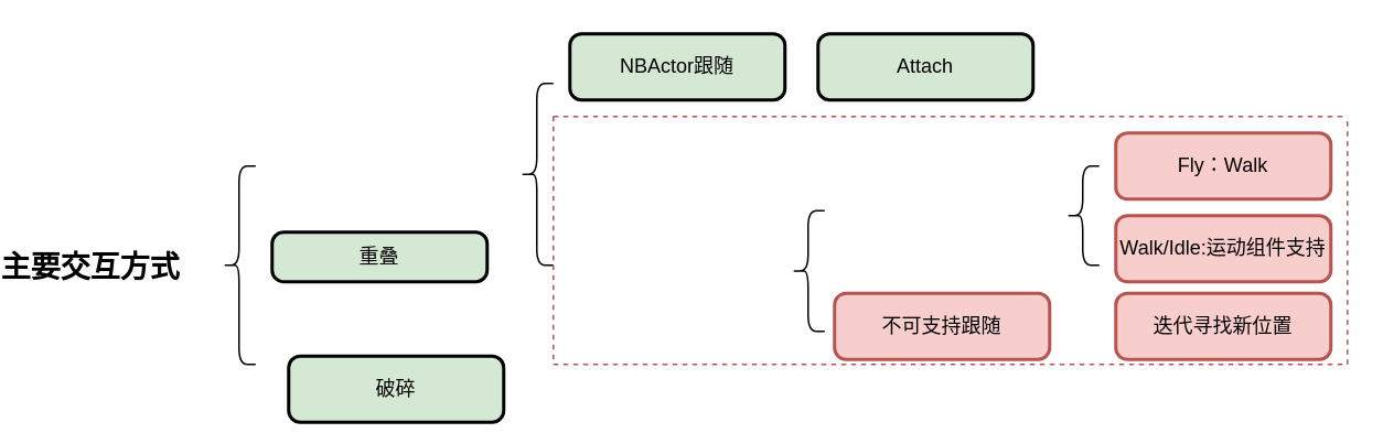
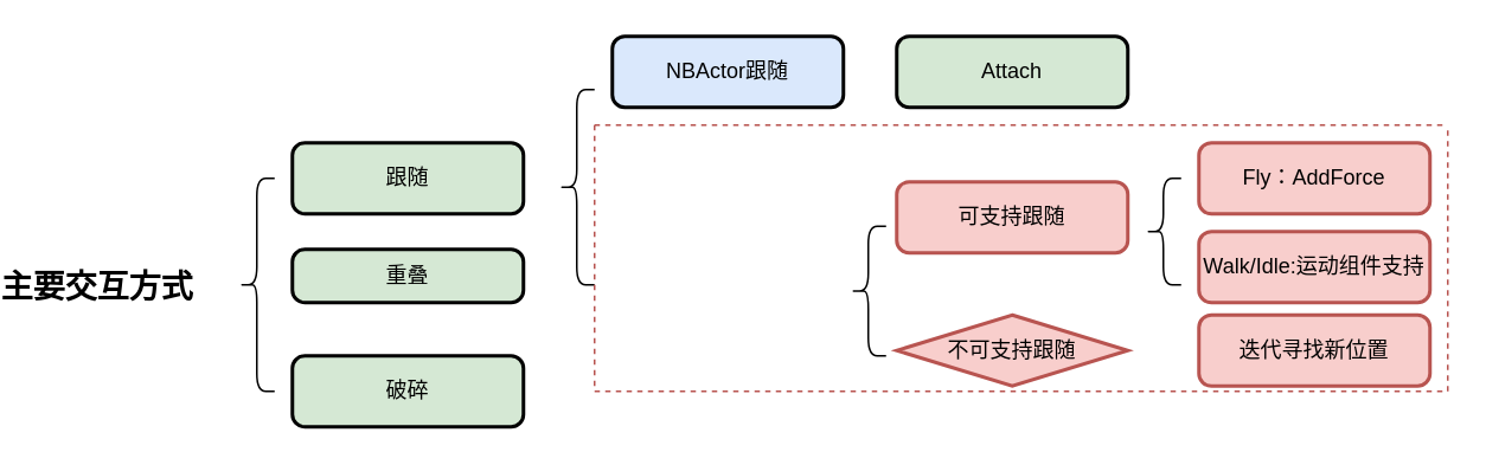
  <mxCell id="0" />
  <mxCell id="1" parent="0" />
+ <mxCell id="2" value="跟随" style="rounded=1;whiteSpace=wrap;html=1;absoluteArcSize=1;arcSize=14;strokeWidth=2;fillColor=#d5e8d4;strokeColor=#000000;" parent="1" vertex="1"><mxGeometry x="150" y="80" width="130" height="40" as="geometry" /></mxCell>
  <mxCell id="3" value="重叠" style="rounded=1;whiteSpace=wrap;html=1;absoluteArcSize=1;arcSize=14;strokeWidth=2;fillColor=#d5e8d4;strokeColor=#000000;" parent="1" vertex="1"><mxGeometry x="150" y="140" width="130" height="30" as="geometry" /></mxCell>
- <mxCell id="4" value="破碎" style="rounded=1;whiteSpace=wrap;html=1;absoluteArcSize=1;arcSize=14;strokeWidth=2;fillColor=#d5e8d4;strokeColor=#000000;" parent="1" vertex="1"><mxGeometry x="160" y="215" width="130" height="40" as="geometry" /></mxCell>
- <mxCell id="5" value="NBActor跟随" style="rounded=1;whiteSpace=wrap;html=1;absoluteArcSize=1;arcSize=14;strokeWidth=2;fillColor=#d5e8d4;strokeColor=#000000;" parent="1" vertex="1"><mxGeometry x="330" y="20" width="130" height="40" as="geometry" /></mxCell>
+ <mxCell id="4" value="破碎" style="rounded=1;whiteSpace=wrap;html=1;absoluteArcSize=1;arcSize=14;strokeWidth=2;fillColor=#d5e8d4;strokeColor=#000000;" parent="1" vertex="1"><mxGeometry x="150" y="200" width="130" height="40" as="geometry" /></mxCell>
+ <mxCell id="5" value="NBActor跟随" style="rounded=1;whiteSpace=wrap;html=1;absoluteArcSize=1;arcSize=14;strokeWidth=2;fillColor=#dae8fc;strokeColor=#000000;" parent="1" vertex="1"><mxGeometry x="330" y="20" width="130" height="40" as="geometry" /></mxCell>
  <mxCell id="6" value="" style="shape=curlyBracket;whiteSpace=wrap;html=1;rounded=1;labelPosition=left;verticalLabelPosition=middle;align=right;verticalAlign=middle;strokeColor=#000000;" parent="1" vertex="1"><mxGeometry x="300" y="50" width="20" height="110" as="geometry" /></mxCell>
  <mxCell id="7" value="" style="shape=curlyBracket;whiteSpace=wrap;html=1;rounded=1;labelPosition=left;verticalLabelPosition=middle;align=right;verticalAlign=middle;strokeColor=#000000;" parent="1" vertex="1"><mxGeometry x="120" y="100" width="20" height="120" as="geometry" /></mxCell>
- <mxCell id="8" value="Attach" style="rounded=1;whiteSpace=wrap;html=1;absoluteArcSize=1;arcSize=14;strokeWidth=2;fillColor=#d5e8d4;strokeColor=#000000;" parent="1" vertex="1"><mxGeometry x="480" y="20" width="130" height="40" as="geometry" /></mxCell>
+ <mxCell id="8" value="Attach" style="rounded=1;whiteSpace=wrap;html=1;absoluteArcSize=1;arcSize=14;strokeWidth=2;fillColor=#d5e8d4;strokeColor=#000000;" parent="1" vertex="1"><mxGeometry x="490" y="20" width="130" height="40" as="geometry" /></mxCell>
  <mxCell id="9" value="&lt;span style=&quot;font-size: 18px;&quot;&gt;主要交互方式&lt;/span&gt;" style="text;strokeColor=none;fillColor=none;html=1;fontSize=24;fontStyle=1;verticalAlign=middle;align=center;" parent="1" vertex="1"><mxGeometry x="20" y="152.5" width="40" height="15" as="geometry" /></mxCell>
  <mxCell id="10" value="" style="swimlane;startSize=0;strokeColor=#b85450;fontSize=18;dashed=1;fillColor=#f8cecc;" parent="1" vertex="1"><mxGeometry x="320" y="70" width="480" height="150" as="geometry" /></mxCell>
- <mxCell id="11" value="Fly：Walk" style="rounded=1;whiteSpace=wrap;html=1;absoluteArcSize=1;arcSize=14;strokeWidth=2;fillColor=#f8cecc;strokeColor=#b85450;" parent="10" vertex="1"><mxGeometry x="340" y="10" width="130" height="40" as="geometry" /></mxCell>
+ <mxCell id="11" value="Fly：AddForce" style="rounded=1;whiteSpace=wrap;html=1;absoluteArcSize=1;arcSize=14;strokeWidth=2;fillColor=#f8cecc;strokeColor=#b85450;" parent="10" vertex="1"><mxGeometry x="340" y="10" width="130" height="40" as="geometry" /></mxCell>
  <mxCell id="12" value="" style="shape=curlyBracket;whiteSpace=wrap;html=1;rounded=1;labelPosition=left;verticalLabelPosition=middle;align=right;verticalAlign=middle;strokeColor=#000000;size=0.5;" parent="10" vertex="1"><mxGeometry x="310" y="30" width="20" height="60" as="geometry" /></mxCell>
+ <mxCell id="13" value="可支持跟随" style="rounded=1;whiteSpace=wrap;html=1;absoluteArcSize=1;arcSize=14;strokeWidth=2;fillColor=#f8cecc;strokeColor=#b85450;" parent="10" vertex="1"><mxGeometry x="170" y="32" width="130" height="40" as="geometry" /></mxCell>
  <mxCell id="14" value="" style="shape=curlyBracket;whiteSpace=wrap;html=1;rounded=1;labelPosition=left;verticalLabelPosition=middle;align=right;verticalAlign=middle;strokeColor=#000000;size=0.5;" parent="10" vertex="1"><mxGeometry x="144" y="57" width="20" height="73" as="geometry" /></mxCell>
- <mxCell id="15" value="不可支持跟随" style="rounded=1;whiteSpace=wrap;html=1;absoluteArcSize=1;arcSize=14;strokeWidth=2;fillColor=#f8cecc;strokeColor=#b85450;" parent="10" vertex="1"><mxGeometry x="170" y="107" width="130" height="40" as="geometry" /></mxCell>
+ <mxCell id="15" value="不可支持跟随" style="rhombus;whiteSpace=wrap;html=1;absoluteArcSize=1;arcSize=14;strokeWidth=2;fillColor=#f8cecc;strokeColor=#b85450;" parent="10" vertex="1"><mxGeometry x="170" y="107" width="130" height="40" as="geometry" /></mxCell>
  <mxCell id="16" value="Walk/Idle:运动组件支持" style="rounded=1;whiteSpace=wrap;html=1;absoluteArcSize=1;arcSize=14;strokeWidth=2;fillColor=#f8cecc;strokeColor=#b85450;" parent="10" vertex="1"><mxGeometry x="340" y="60" width="130" height="40" as="geometry" /></mxCell>
  <mxCell id="17" value="迭代寻找新位置" style="rounded=1;whiteSpace=wrap;html=1;absoluteArcSize=1;arcSize=14;strokeWidth=2;fillColor=#f8cecc;strokeColor=#b85450;" parent="10" vertex="1"><mxGeometry x="340" y="107" width="130" height="40" as="geometry" /></mxCell>
